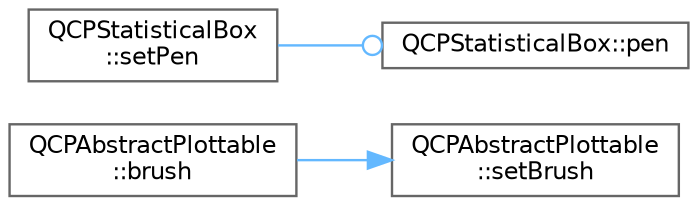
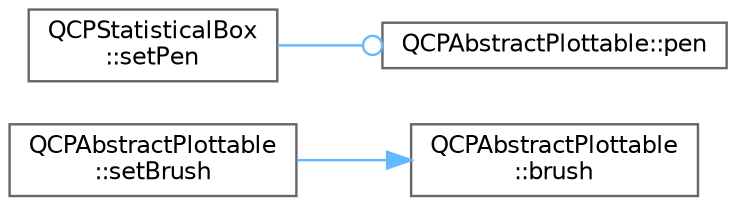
  digraph {
    rankdir=LR
    node [color=grey40 fillcolor=white fontname=Helvetica fontsize=10 shape=box style=filled]
    edge [color=steelblue1 fontname=Helvetica fontsize=10 labelfontname=Helvetica labelfontsize=10 style=solid]
    n1 [height=0.2 label="QCPAbstractPlottable\l::setBrush" width=0.4]
    n2 [height=0.2 label="QCPAbstractPlottable\l::brush" width=0.4]
    n3 [height=0.2 label="QCPStatisticalBox\l::setPen" width=0.4]
-   n4 [height=0.2 label="QCPStatisticalBox::pen" width=0.4]
-   n2 -> n1 [arrowhead=normal]
+   n4 [height=0.2 label="QCPAbstractPlottable::pen" width=0.4]
+   n1 -> n2 [arrowhead=normal]
    n3 -> n4 [arrowhead=odot]
  }
